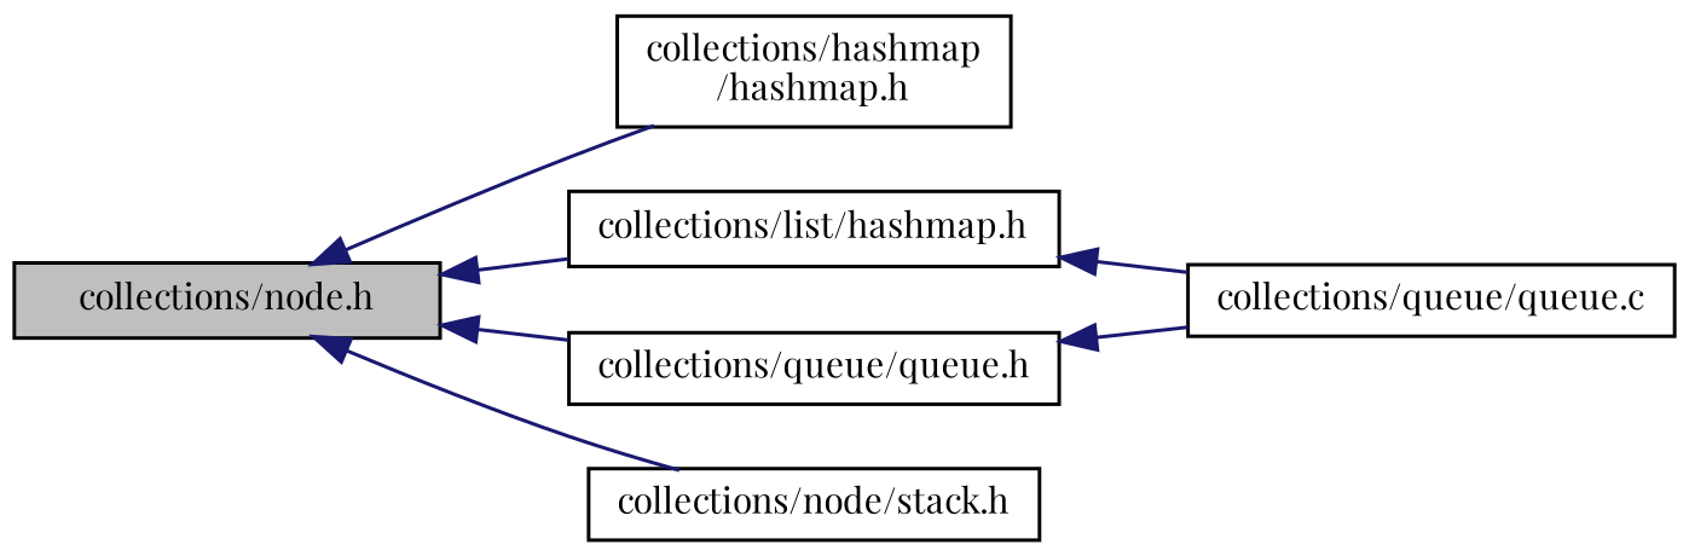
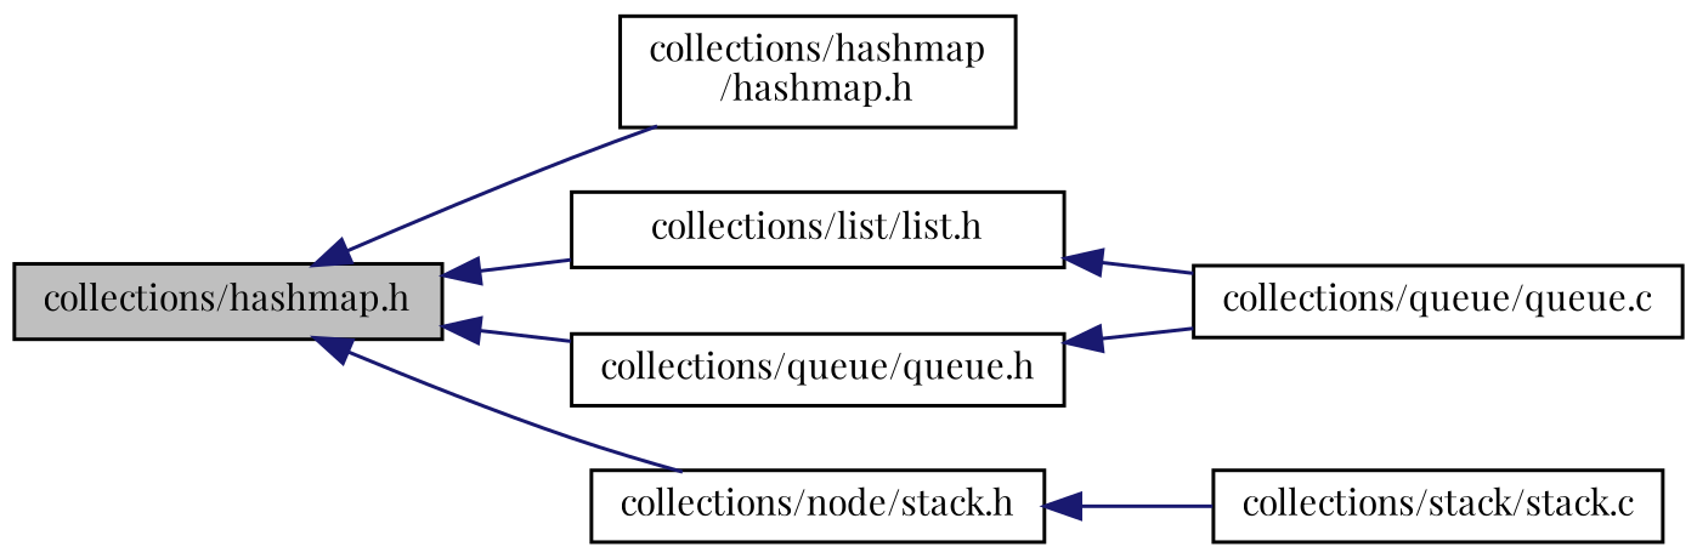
  digraph {
    fontname="Playfair Display"
    rankdir=LR
    node [color=black fillcolor=white fontname="Playfair Display" fontsize=10 shape=record style=filled]
    edge [color=midnightblue dir=back fontname="Playfair Display" fontsize=10 labelfontname=Helvetica labelfontsize=10 style=solid]
-   n1 [fillcolor=grey75 fontcolor=black height=0.2 label="collections/node.h" width=0.4]
+   n1 [fillcolor=grey75 fontcolor=black height=0.2 label="collections/hashmap.h" width=0.4]
    n2 [height=0.2 label="collections/hashmap\l/hashmap.h" width=0.4]
-   n3 [height=0.2 label="collections/list/hashmap.h" width=0.4]
+   n3 [height=0.2 label="collections/list/list.h" width=0.4]
    n4 [height=0.2 label="collections/queue/queue.h" width=0.4]
    n5 [height=0.2 label="collections/node/stack.h" width=0.4]
    n6 [height=0.2 label="collections/queue/queue.c" width=0.4]
+   n7 [height=0.2 label="collections/stack/stack.c" width=0.4]
    n1 -> n2
    n1 -> n3
    n1 -> n4
    n1 -> n5
    n3 -> n6
    n4 -> n6
+   n5 -> n7
  }
